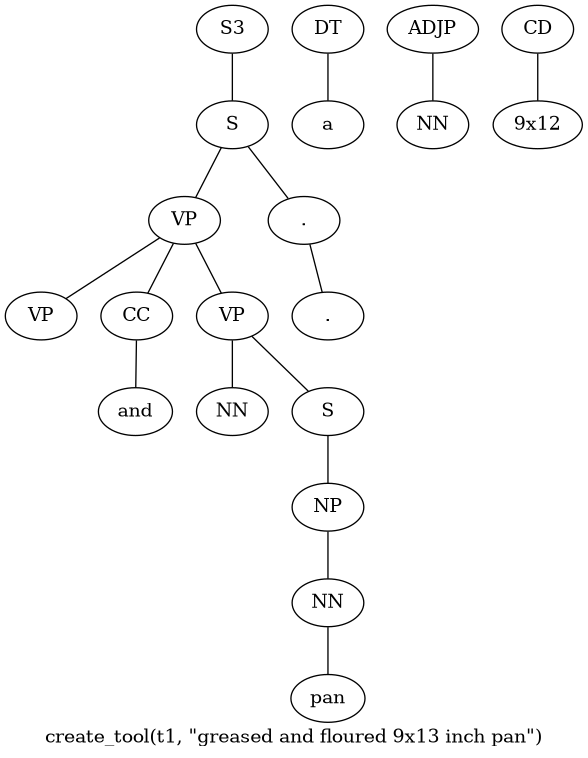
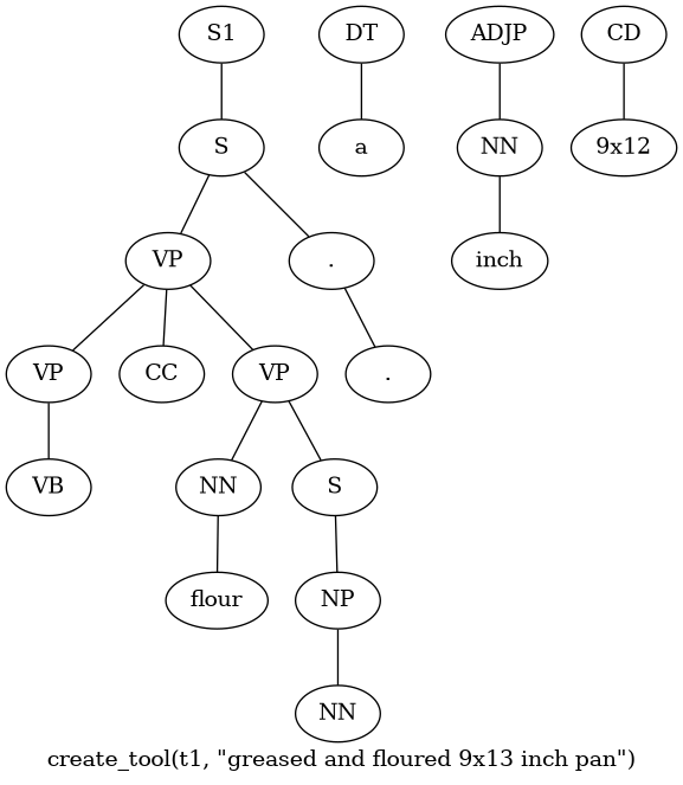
  graph {
    label="create_tool(t1, \"greased and floured 9x13 inch pan\")"
-   n1 [label=S3]
+   n1 [label=S1]
    n2 [label=S]
    n3 [label=VP]
    n4 [label="."]
    n5 [label=VP]
    n6 [label=CC]
    n7 [label=VP]
    n8 [label="."]
-   n10 [label=and]
+   n9 [label=VB]
    n11 [label=NN]
    n12 [label=S]
+   n13 [label=flour]
    n14 [label=NP]
    n15 [label=NN]
    n16 [label=DT]
    n17 [label=a]
    n18 [label=ADJP]
    n19 [label=NN]
-   n20 [label=pan]
    n21 [label=CD]
    n22 [label="9x12"]
+   n23 [label=inch]
    n1 -- n2
    n2 -- n3
    n2 -- n4
    n3 -- n5
    n3 -- n6
    n3 -- n7
    n4 -- n8
-   n6 -- n10
+   n5 -- n9
    n7 -- n11
    n7 -- n12
+   n11 -- n13
    n12 -- n14
    n14 -- n15
-   n15 -- n20
    n16 -- n17
    n18 -- n19
+   n19 -- n23
    n21 -- n22
  }
